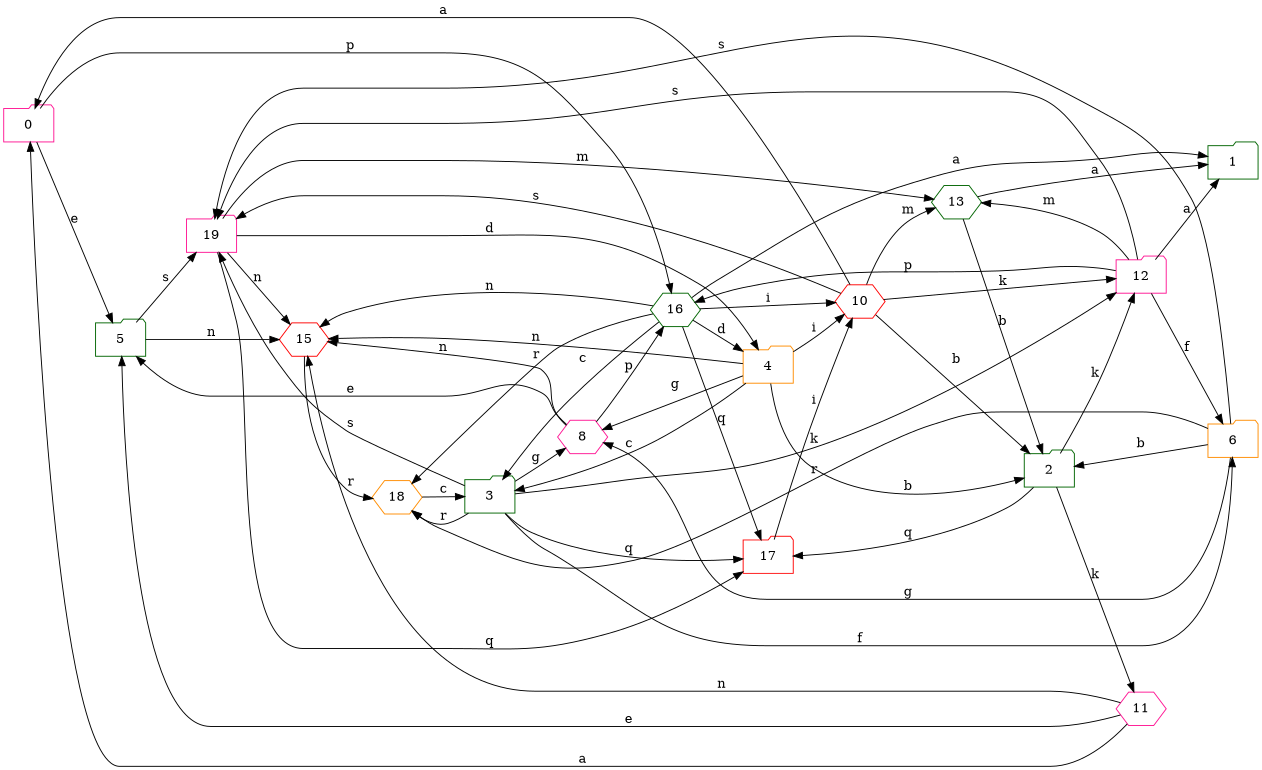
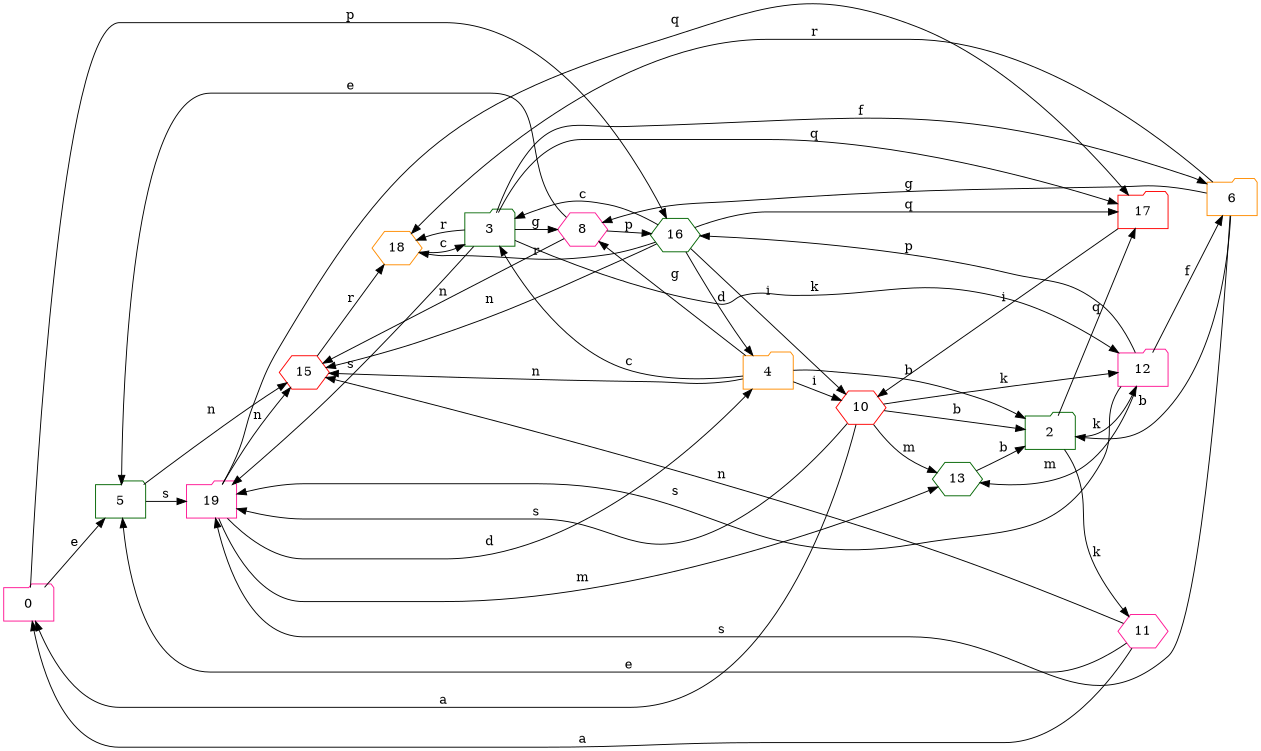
  strict digraph {
    rankdir=LR
    node [color=darkgreen shape=folder]
    0 [color=deeppink]
    5
    16 [shape=hexagon]
    19 [color=deeppink]
    15 [color=red shape=hexagon]
    17 [color=red]
    3
    18 [color=darkorange shape=hexagon]
    4 [color=darkorange]
    10 [color=red shape=hexagon]
-   1
    11 [color=deeppink shape=hexagon]
    2
    12 [color=deeppink]
    6 [color=darkorange]
    13 [shape=hexagon]
    8 [color=deeppink shape=hexagon]
    0 -> 5 [label=e]
    0 -> 16 [label=p]
    5 -> 19 [label=s]
    5 -> 15 [label=n]
    16 -> 15 [label=n]
    16 -> 17 [label=q]
    16 -> 3 [label=c]
    16 -> 18 [label=r]
    16 -> 4 [label=d]
    16 -> 10 [label=i]
-   16 -> 1 [label=a]
    19 -> 15 [label=n]
    19 -> 17 [label=q]
    19 -> 4 [label=d]
    19 -> 13 [label=m]
    15 -> 18 [label=r]
    17 -> 10 [label=i]
    3 -> 19 [label=s]
    3 -> 17 [label=q]
    3 -> 18 [label=r]
    3 -> 12 [label=k]
    3 -> 6 [label=f]
    3 -> 8 [label=g]
    18 -> 3 [label=c]
    4 -> 15 [label=n]
    4 -> 3 [label=c]
    4 -> 10 [label=i]
    4 -> 2 [label=b]
    4 -> 8 [label=g]
    10 -> 0 [label=a]
    10 -> 19 [label=s]
    10 -> 2 [label=b]
    10 -> 12 [label=k]
    10 -> 13 [label=m]
    11 -> 0 [label=a]
    11 -> 5 [label=e]
    11 -> 15 [label=n]
    2 -> 17 [label=q]
    2 -> 11 [label=k]
    2 -> 12 [label=k]
    12 -> 16 [label=p]
    12 -> 19 [label=s]
-   12 -> 1 [label=a]
    12 -> 6 [label=f]
    12 -> 13 [label=m]
    6 -> 19 [label=s]
    6 -> 18 [label=r]
    6 -> 2 [label=b]
    6 -> 8 [label=g]
-   13 -> 1 [label=a]
    13 -> 2 [label=b]
    8 -> 5 [label=e]
    8 -> 16 [label=p]
    8 -> 15 [label=n]
  }
